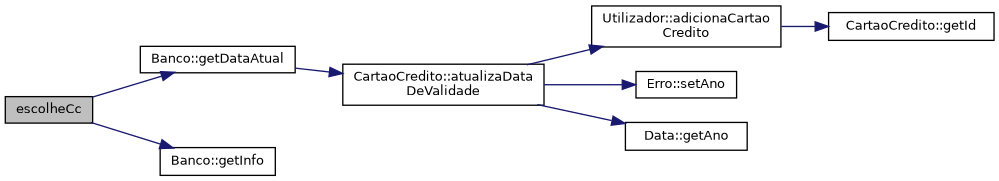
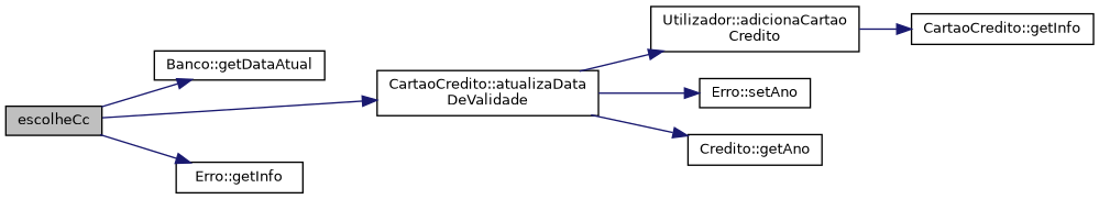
  digraph {
    rankdir=LR
    node [color=black fillcolor=white fontname=Helvetica fontsize=10 shape=record style=filled]
    edge [color=midnightblue fontname=Helvetica fontsize=10 labelfontname=Helvetica labelfontsize=10 style=solid]
    n1 [fillcolor=grey75 fontcolor=black height=0.2 label=escolheCc width=0.4]
    n2 [height=0.2 label="Banco::getDataAtual" width=0.4]
    n3 [height=0.2 label="CartaoCredito::atualizaData\lDeValidade" width=0.4]
-   n4 [height=0.2 label="Banco::getInfo" width=0.4]
+   n4 [height=0.2 label="Erro::getInfo" width=0.4]
    n5 [height=0.2 label="Utilizador::adicionaCartao\lCredito" width=0.4]
    n6 [height=0.2 label="Erro::setAno" width=0.4]
-   n7 [height=0.2 label="Data::getAno" width=0.4]
-   n8 [height=0.2 label="CartaoCredito::getId" width=0.4]
+   n7 [height=0.2 label="Credito::getAno" width=0.4]
+   n8 [height=0.2 label="CartaoCredito::getInfo" width=0.4]
    n1 -> n2
-   n2 -> n3
+   n1 -> n3
    n1 -> n4
    n3 -> n5
    n3 -> n6
    n3 -> n7
    n5 -> n8
  }
